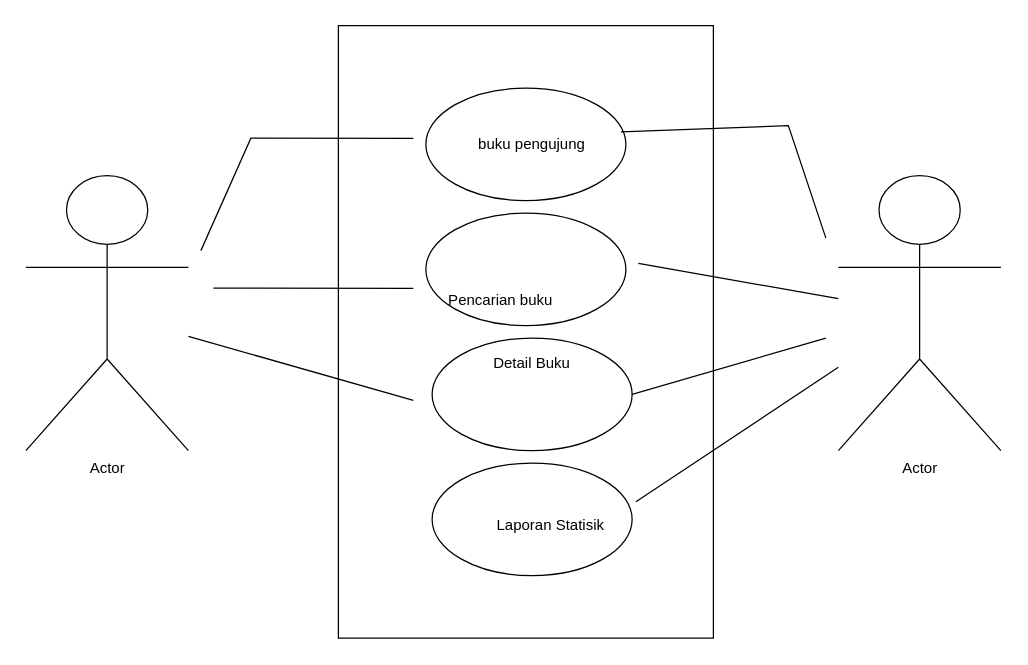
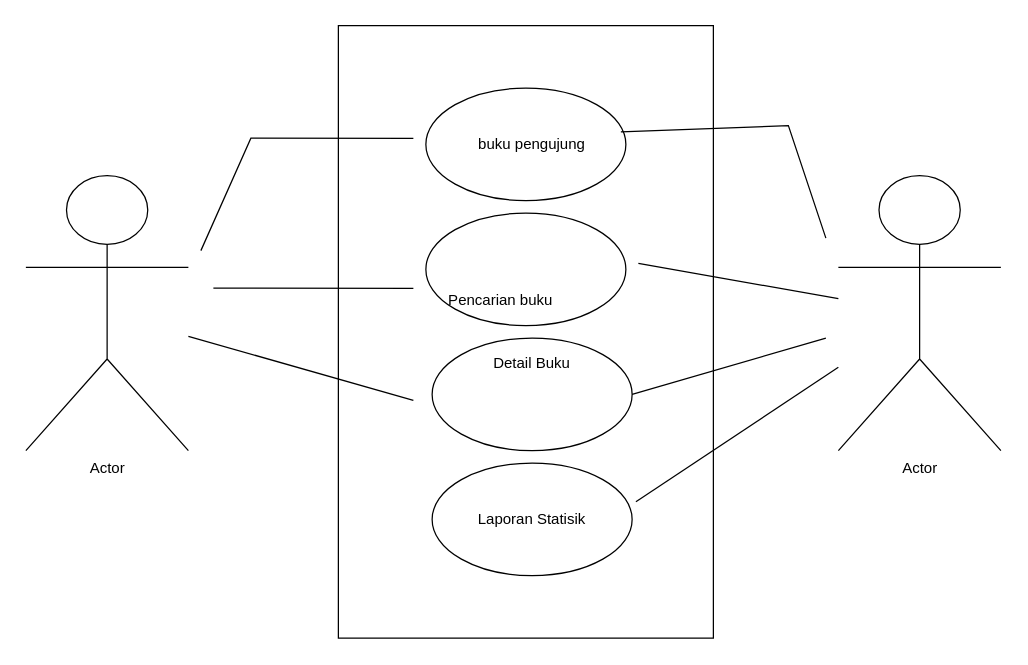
  <mxCell id="0" />
  <mxCell id="1" parent="0" />
  <mxCell id="2" value="" style="rounded=0;whiteSpace=wrap;html=1;" vertex="1" parent="1"><mxGeometry x="270" y="20" width="300" height="490" as="geometry" /></mxCell>
  <mxCell id="3" value="" style="ellipse;whiteSpace=wrap;html=1;" vertex="1" parent="1"><mxGeometry x="340" y="70" width="160" height="90" as="geometry" /></mxCell>
  <mxCell id="4" value="buku pengujung" style="text;html=1;strokeColor=none;fillColor=none;align=center;verticalAlign=middle;whiteSpace=wrap;rounded=0;" vertex="1" parent="1"><mxGeometry x="380" y="100" width="90" height="30" as="geometry" /></mxCell>
  <mxCell id="5" value="" style="ellipse;whiteSpace=wrap;html=1;" vertex="1" parent="1"><mxGeometry x="340" y="170" width="160" height="90" as="geometry" /></mxCell>
  <mxCell id="6" value="Pencarian buku" style="text;html=1;strokeColor=none;fillColor=none;align=center;verticalAlign=middle;whiteSpace=wrap;rounded=0;" vertex="1" parent="1"><mxGeometry x="350" y="225" width="100" height="30" as="geometry" /></mxCell>
  <mxCell id="7" value="" style="ellipse;whiteSpace=wrap;html=1;" vertex="1" parent="1"><mxGeometry x="345" y="270" width="160" height="90" as="geometry" /></mxCell>
  <mxCell id="8" value="Detail Buku" style="text;html=1;strokeColor=none;fillColor=none;align=center;verticalAlign=middle;whiteSpace=wrap;rounded=0;" vertex="1" parent="1"><mxGeometry x="385" y="275" width="80" height="30" as="geometry" /></mxCell>
  <mxCell id="9" value="" style="ellipse;whiteSpace=wrap;html=1;" vertex="1" parent="1"><mxGeometry x="345" y="370" width="160" height="90" as="geometry" /></mxCell>
- <mxCell id="10" value="Laporan Statisik" style="text;html=1;strokeColor=none;fillColor=none;align=center;verticalAlign=middle;whiteSpace=wrap;rounded=0;" vertex="1" parent="1"><mxGeometry x="385" y="405" width="110" height="30" as="geometry" /></mxCell>
+ <mxCell id="10" value="Laporan Statisik" style="text;html=1;strokeColor=none;fillColor=none;align=center;verticalAlign=middle;whiteSpace=wrap;rounded=0;" vertex="1" parent="1"><mxGeometry x="370" y="400" width="110" height="30" as="geometry" /></mxCell>
  <mxCell id="11" value="Actor" style="shape=umlActor;verticalLabelPosition=bottom;verticalAlign=top;html=1;outlineConnect=0;" vertex="1" parent="1"><mxGeometry x="20" y="140" width="130" height="220" as="geometry" /></mxCell>
  <mxCell id="12" value="Actor" style="shape=umlActor;verticalLabelPosition=bottom;verticalAlign=top;html=1;outlineConnect=0;" vertex="1" parent="1"><mxGeometry x="670" y="140" width="130" height="220" as="geometry" /></mxCell>
  <mxCell id="13" value="" style="endArrow=none;html=1;rounded=0;entryX=0.2;entryY=0.184;entryDx=0;entryDy=0;entryPerimeter=0;" edge="1" parent="1" target="2"><mxGeometry width="50" height="50" relative="1" as="geometry"><mxPoint x="160" y="200" as="sourcePoint" /><mxPoint x="320" y="130" as="targetPoint" /><Array as="points"><mxPoint x="200" y="110" /></Array></mxGeometry></mxCell>
  <mxCell id="14" value="" style="endArrow=none;html=1;rounded=0;entryX=0.2;entryY=0.429;entryDx=0;entryDy=0;entryPerimeter=0;" edge="1" parent="1" target="2"><mxGeometry width="50" height="50" relative="1" as="geometry"><mxPoint x="170" y="230" as="sourcePoint" /><mxPoint x="210" y="250" as="targetPoint" /></mxGeometry></mxCell>
  <mxCell id="15" value="" style="endArrow=none;html=1;rounded=0;entryX=0.2;entryY=0.612;entryDx=0;entryDy=0;entryPerimeter=0;" edge="1" parent="1" source="11" target="2"><mxGeometry width="50" height="50" relative="1" as="geometry"><mxPoint x="160" y="300" as="sourcePoint" /><mxPoint x="230" y="280" as="targetPoint" /></mxGeometry></mxCell>
  <mxCell id="16" value="" style="endArrow=none;html=1;rounded=0;exitX=0.975;exitY=0.389;exitDx=0;exitDy=0;exitPerimeter=0;" edge="1" parent="1" source="3"><mxGeometry width="50" height="50" relative="1" as="geometry"><mxPoint x="590" y="190" as="sourcePoint" /><mxPoint x="660" y="190" as="targetPoint" /><Array as="points"><mxPoint x="630" y="100" /></Array></mxGeometry></mxCell>
  <mxCell id="17" value="" style="endArrow=none;html=1;rounded=0;entryX=0.8;entryY=0.388;entryDx=0;entryDy=0;entryPerimeter=0;" edge="1" parent="1" source="12" target="2"><mxGeometry width="50" height="50" relative="1" as="geometry"><mxPoint x="660" y="270" as="sourcePoint" /><mxPoint x="600" y="240" as="targetPoint" /></mxGeometry></mxCell>
  <mxCell id="18" value="" style="endArrow=none;html=1;rounded=0;exitX=1;exitY=0.5;exitDx=0;exitDy=0;" edge="1" parent="1" source="7"><mxGeometry width="50" height="50" relative="1" as="geometry"><mxPoint x="380" y="160" as="sourcePoint" /><mxPoint x="660" y="270" as="targetPoint" /></mxGeometry></mxCell>
  <mxCell id="19" value="" style="endArrow=none;html=1;rounded=0;exitX=1.019;exitY=0.344;exitDx=0;exitDy=0;exitPerimeter=0;" edge="1" parent="1" source="9" target="12"><mxGeometry width="50" height="50" relative="1" as="geometry"><mxPoint x="505" y="315" as="sourcePoint" /><mxPoint x="660" y="270" as="targetPoint" /></mxGeometry></mxCell>
